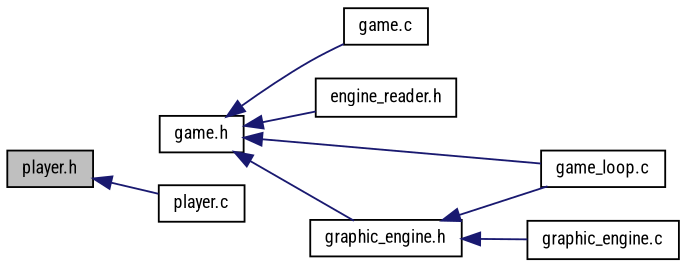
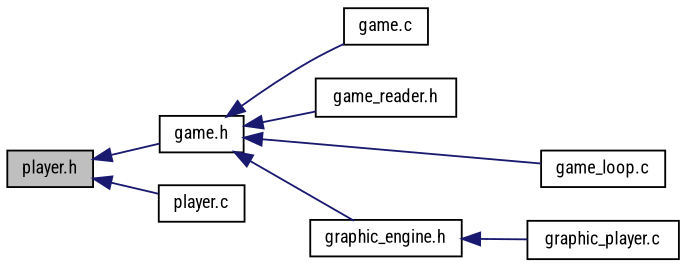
  digraph {
    fontname="Roboto Condensed"
    rankdir=LR
    node [color=black fillcolor=white fontname="Roboto Condensed" fontsize=10 shape=record style=filled]
    edge [color=midnightblue dir=back fontname="Roboto Condensed" fontsize=10 labelfontname=Helvetica labelfontsize=10 style=solid]
    n1 [fillcolor=grey75 fontcolor=black height=0.2 label="player.h" width=0.4]
    n2 [height=0.2 label="game.h" width=0.4]
    n3 [height=0.2 label="player.c" width=0.4]
    n4 [height=0.2 label="game.c" width=0.4]
-   n5 [height=0.2 label="engine_reader.h" width=0.4]
+   n5 [height=0.2 label="game_reader.h" width=0.4]
    n6 [height=0.2 label="graphic_engine.h" width=0.4]
    n7 [height=0.2 label="game_loop.c" width=0.4]
-   n8 [height=0.2 label="graphic_engine.c" width=0.4]
+   n8 [height=0.2 label="graphic_player.c" width=0.4]
+   n1 -> n2
    n1 -> n3
    n2 -> n4
    n2 -> n5
    n2 -> n6
    n2 -> n7
-   n6 -> n7
    n6 -> n8
  }
